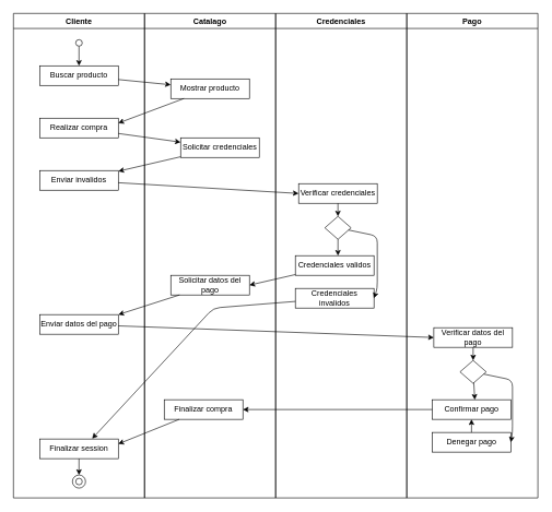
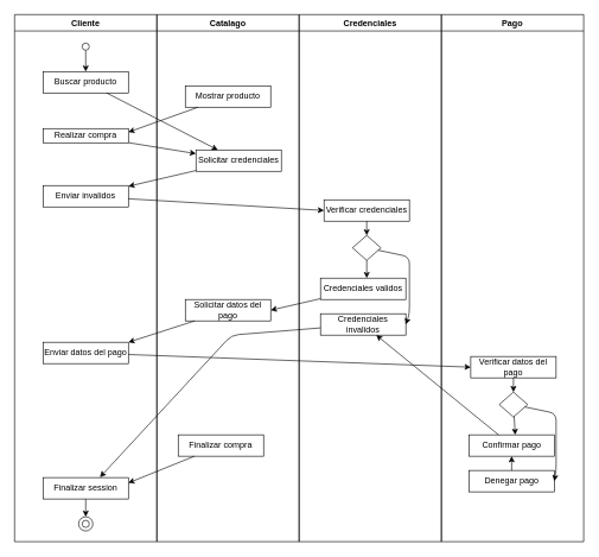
  <mxCell id="0" />
  <mxCell id="1" parent="0" />
  <mxCell id="2" value="Cliente" style="swimlane;fillColor=none;strokeColor=#000000;fontColor=#000000;" vertex="1" parent="1"><mxGeometry x="20" y="20" width="200" height="740" as="geometry" /></mxCell>
  <mxCell id="3" style="edgeStyle=none;html=1;entryX=0.5;entryY=0;entryDx=0;entryDy=0;fontColor=#000000;strokeColor=#000000;" edge="1" parent="2" source="4" target="5"><mxGeometry relative="1" as="geometry" /></mxCell>
  <mxCell id="4" value="" style="ellipse;whiteSpace=wrap;html=1;aspect=fixed;strokeColor=#000000;fontColor=#000000;fillColor=default;" vertex="1" parent="2"><mxGeometry x="95" y="40" width="10" height="10" as="geometry" /></mxCell>
  <mxCell id="5" value="Buscar producto" style="rounded=0;whiteSpace=wrap;html=1;strokeColor=#000000;fontColor=#000000;fillColor=none;" vertex="1" parent="2"><mxGeometry x="40" y="80" width="120" height="30" as="geometry" /></mxCell>
- <mxCell id="6" value="Realizar compra" style="rounded=0;whiteSpace=wrap;html=1;strokeColor=#000000;fontColor=#000000;fillColor=none;" vertex="1" parent="2"><mxGeometry x="40" y="160" width="120" height="30" as="geometry" /></mxCell>
+ <mxCell id="6" value="Realizar compra" style="rounded=0;whiteSpace=wrap;html=1;strokeColor=#000000;fontColor=#000000;fillColor=none;" vertex="1" parent="2"><mxGeometry x="40" y="160" width="120" height="20" as="geometry" /></mxCell>
  <mxCell id="7" value="Enviar invalidos" style="rounded=0;whiteSpace=wrap;html=1;strokeColor=#000000;fontColor=#000000;fillColor=none;" vertex="1" parent="2"><mxGeometry x="40" y="240" width="120" height="30" as="geometry" /></mxCell>
  <mxCell id="8" value="Catalago" style="swimlane;fillColor=none;strokeColor=#000000;fontColor=#000000;" vertex="1" parent="1"><mxGeometry x="220" y="20" width="200" height="740" as="geometry" /></mxCell>
  <mxCell id="9" value="Mostrar producto" style="rounded=0;whiteSpace=wrap;html=1;strokeColor=#000000;fontColor=#000000;fillColor=none;" vertex="1" parent="8"><mxGeometry x="40" y="100" width="120" height="30" as="geometry" /></mxCell>
  <mxCell id="10" value="Solicitar credenciales" style="rounded=0;whiteSpace=wrap;html=1;strokeColor=#000000;fontColor=#000000;fillColor=none;" vertex="1" parent="8"><mxGeometry x="55" y="190" width="120" height="30" as="geometry" /></mxCell>
  <mxCell id="11" value="Enviar datos del pago" style="rounded=0;whiteSpace=wrap;html=1;strokeColor=#000000;fontColor=#000000;fillColor=none;" vertex="1" parent="8"><mxGeometry x="-160" y="460" width="120" height="30" as="geometry" /></mxCell>
  <mxCell id="12" value="Finalizar session" style="rounded=0;whiteSpace=wrap;html=1;strokeColor=#000000;fontColor=#000000;fillColor=none;" vertex="1" parent="8"><mxGeometry x="-160" y="650" width="120" height="30" as="geometry" /></mxCell>
  <mxCell id="13" value="" style="ellipse;whiteSpace=wrap;html=1;aspect=fixed;strokeColor=#000000;fontColor=#000000;fillColor=default;" vertex="1" parent="8"><mxGeometry x="-105" y="710" width="10" height="10" as="geometry" /></mxCell>
  <mxCell id="14" value="" style="ellipse;whiteSpace=wrap;html=1;aspect=fixed;strokeColor=#000000;fontColor=#000000;fillColor=none;" vertex="1" parent="8"><mxGeometry x="-110" y="705" width="20" height="20" as="geometry" /></mxCell>
  <mxCell id="15" style="edgeStyle=none;html=1;entryX=0.5;entryY=0;entryDx=0;entryDy=0;strokeColor=#000000;fontColor=#000000;" edge="1" parent="8" source="12" target="14"><mxGeometry relative="1" as="geometry" /></mxCell>
  <mxCell id="16" value="Solicitar datos del pago" style="rounded=0;whiteSpace=wrap;html=1;strokeColor=#000000;fontColor=#000000;fillColor=none;" vertex="1" parent="8"><mxGeometry x="40" y="400" width="120" height="30" as="geometry" /></mxCell>
  <mxCell id="17" value="Finalizar compra" style="rounded=0;whiteSpace=wrap;html=1;strokeColor=#000000;fontColor=#000000;fillColor=none;" vertex="1" parent="8"><mxGeometry x="30" y="590" width="120" height="30" as="geometry" /></mxCell>
  <mxCell id="18" style="edgeStyle=none;html=1;entryX=1;entryY=0;entryDx=0;entryDy=0;strokeColor=#000000;fontColor=#000000;" edge="1" parent="8" source="16" target="11"><mxGeometry relative="1" as="geometry" /></mxCell>
  <mxCell id="19" style="edgeStyle=none;html=1;entryX=1;entryY=0.25;entryDx=0;entryDy=0;strokeColor=#000000;fontColor=#000000;" edge="1" parent="8" source="17" target="12"><mxGeometry relative="1" as="geometry" /></mxCell>
  <mxCell id="20" value="Credenciales" style="swimlane;fillColor=none;strokeColor=#000000;fontColor=#000000;" vertex="1" parent="1"><mxGeometry x="420" y="20" width="200" height="740" as="geometry" /></mxCell>
  <mxCell id="21" value="Verificar credenciales" style="rounded=0;whiteSpace=wrap;html=1;strokeColor=#000000;fontColor=#000000;fillColor=none;" vertex="1" parent="20"><mxGeometry x="35" y="260" width="120" height="30" as="geometry" /></mxCell>
  <mxCell id="22" value="" style="rhombus;whiteSpace=wrap;html=1;strokeColor=#000000;fontColor=#000000;fillColor=none;" vertex="1" parent="20"><mxGeometry x="75" y="310" width="40" height="35" as="geometry" /></mxCell>
  <mxCell id="23" style="edgeStyle=none;html=1;entryX=0.5;entryY=0;entryDx=0;entryDy=0;strokeColor=#000000;fontColor=#000000;" edge="1" parent="20" source="21" target="22"><mxGeometry relative="1" as="geometry" /></mxCell>
  <mxCell id="24" value="Credenciales validos" style="rounded=0;whiteSpace=wrap;html=1;strokeColor=#000000;fontColor=#000000;fillColor=none;" vertex="1" parent="20"><mxGeometry x="30" y="370" width="120" height="30" as="geometry" /></mxCell>
  <mxCell id="25" value="Credenciales invalidos" style="rounded=0;whiteSpace=wrap;html=1;strokeColor=#000000;fontColor=#000000;fillColor=none;" vertex="1" parent="20"><mxGeometry x="30" y="420" width="120" height="30" as="geometry" /></mxCell>
  <mxCell id="26" style="edgeStyle=none;html=1;entryX=0.542;entryY=0;entryDx=0;entryDy=0;entryPerimeter=0;strokeColor=#000000;fontColor=#000000;" edge="1" parent="20" source="22" target="24"><mxGeometry relative="1" as="geometry" /></mxCell>
  <mxCell id="27" style="edgeStyle=none;html=1;entryX=1;entryY=0.5;entryDx=0;entryDy=0;strokeColor=#000000;fontColor=#000000;" edge="1" parent="20" source="22" target="25"><mxGeometry relative="1" as="geometry"><Array as="points"><mxPoint x="155" y="340" /><mxPoint x="155" y="420" /></Array></mxGeometry></mxCell>
  <mxCell id="28" value="Pago" style="swimlane;fillColor=none;strokeColor=#000000;fontColor=#000000;" vertex="1" parent="1"><mxGeometry x="620" y="20" width="200" height="740" as="geometry" /></mxCell>
  <mxCell id="29" value="Verificar datos del pago" style="rounded=0;whiteSpace=wrap;html=1;strokeColor=#000000;fontColor=#000000;fillColor=none;" vertex="1" parent="28"><mxGeometry x="41.25" y="480" width="120" height="30" as="geometry" /></mxCell>
  <mxCell id="30" value="" style="rhombus;whiteSpace=wrap;html=1;strokeColor=#000000;fontColor=#000000;fillColor=none;" vertex="1" parent="28"><mxGeometry x="81.25" y="530" width="40" height="35" as="geometry" /></mxCell>
  <mxCell id="31" value="Confirmar pago" style="rounded=0;whiteSpace=wrap;html=1;strokeColor=#000000;fontColor=#000000;fillColor=none;" vertex="1" parent="28"><mxGeometry x="38.75" y="590" width="120" height="30" as="geometry" /></mxCell>
  <mxCell id="32" style="edgeStyle=none;html=1;entryX=0.542;entryY=0;entryDx=0;entryDy=0;entryPerimeter=0;strokeColor=#000000;fontColor=#000000;" edge="1" parent="28" source="30" target="31"><mxGeometry relative="1" as="geometry" /></mxCell>
  <mxCell id="33" value="Denegar pago" style="rounded=0;whiteSpace=wrap;html=1;strokeColor=#000000;fontColor=#000000;fillColor=none;" vertex="1" parent="28"><mxGeometry x="38.75" y="640" width="120" height="30" as="geometry" /></mxCell>
  <mxCell id="34" style="edgeStyle=none;html=1;entryX=1;entryY=0.5;entryDx=0;entryDy=0;strokeColor=#000000;fontColor=#000000;" edge="1" parent="28" source="30" target="33"><mxGeometry relative="1" as="geometry"><Array as="points"><mxPoint x="161.25" y="560" /><mxPoint x="161.25" y="640" /></Array></mxGeometry></mxCell>
  <mxCell id="35" style="edgeStyle=none;html=1;entryX=0.5;entryY=0;entryDx=0;entryDy=0;strokeColor=#000000;fontColor=#000000;" edge="1" parent="28" source="29" target="30"><mxGeometry relative="1" as="geometry" /></mxCell>
- <mxCell id="36" style="edgeStyle=none;html=1;strokeColor=#000000;fontColor=#000000;" edge="1" parent="1" source="5" target="9"><mxGeometry relative="1" as="geometry" /></mxCell>
+ <mxCell id="36" style="edgeStyle=none;html=1;strokeColor=#000000;fontColor=#000000;" edge="1" parent="1" source="5" target="10"><mxGeometry relative="1" as="geometry" /></mxCell>
  <mxCell id="37" style="edgeStyle=none;html=1;entryX=1;entryY=0.25;entryDx=0;entryDy=0;strokeColor=#000000;fontColor=#000000;" edge="1" parent="1" source="9" target="6"><mxGeometry relative="1" as="geometry" /></mxCell>
  <mxCell id="38" style="edgeStyle=none;html=1;strokeColor=#000000;fontColor=#000000;" edge="1" parent="1" source="6" target="10"><mxGeometry relative="1" as="geometry" /></mxCell>
  <mxCell id="39" style="edgeStyle=none;html=1;strokeColor=#000000;fontColor=#000000;" edge="1" parent="1" source="10" target="7"><mxGeometry relative="1" as="geometry" /></mxCell>
  <mxCell id="40" style="edgeStyle=none;html=1;entryX=0;entryY=0.5;entryDx=0;entryDy=0;strokeColor=#000000;fontColor=#000000;" edge="1" parent="1" source="7" target="21"><mxGeometry relative="1" as="geometry" /></mxCell>
  <mxCell id="41" style="edgeStyle=none;html=1;entryX=0;entryY=0.5;entryDx=0;entryDy=0;strokeColor=#000000;fontColor=#000000;" edge="1" parent="1" source="11" target="29"><mxGeometry relative="1" as="geometry" /></mxCell>
- <mxCell id="42" style="edgeStyle=none;html=1;entryX=1;entryY=0.5;entryDx=0;entryDy=0;strokeColor=#000000;fontColor=#000000;" edge="1" parent="1" source="31" target="17"><mxGeometry relative="1" as="geometry" /></mxCell>
+ <mxCell id="42" style="edgeStyle=none;html=1;strokeColor=#000000;fontColor=#000000;" edge="1" parent="1" source="31" target="25"><mxGeometry relative="1" as="geometry" /></mxCell>
  <mxCell id="43" style="edgeStyle=none;html=1;strokeColor=#000000;fontColor=#000000;" edge="1" parent="1" source="33" target="31"><mxGeometry relative="1" as="geometry" /></mxCell>
  <mxCell id="44" style="edgeStyle=none;html=1;entryX=0.667;entryY=-0.018;entryDx=0;entryDy=0;entryPerimeter=0;strokeColor=#000000;fontColor=#000000;" edge="1" parent="1" source="25" target="12"><mxGeometry relative="1" as="geometry"><Array as="points"><mxPoint x="325" y="470" /></Array></mxGeometry></mxCell>
  <mxCell id="45" style="edgeStyle=none;html=1;entryX=1;entryY=0.5;entryDx=0;entryDy=0;strokeColor=#000000;fontColor=#000000;" edge="1" parent="1" source="24" target="16"><mxGeometry relative="1" as="geometry" /></mxCell>
